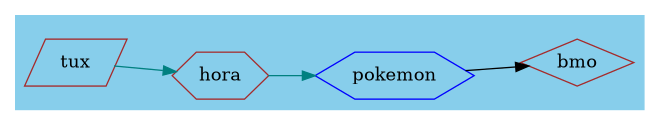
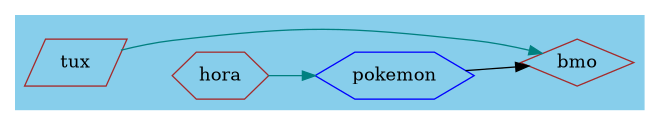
  digraph {
    rankdir=LR
    node [color=brown shape=hexagon]
    edge [color=teal]
    n1 [label=tux shape=parallelogram]
    n2 [label=hora]
    n3 [color=blue label=pokemon]
    n4 [label=bmo shape=diamond]
    subgraph cluster_1 {
      color=skyblue
      style=filled
      n1
      n2
      n3
      n4
    }
-   n1 -> n2
+   n1 -> n4
    n2 -> n3
    n3 -> n4 [color=black]
  }
